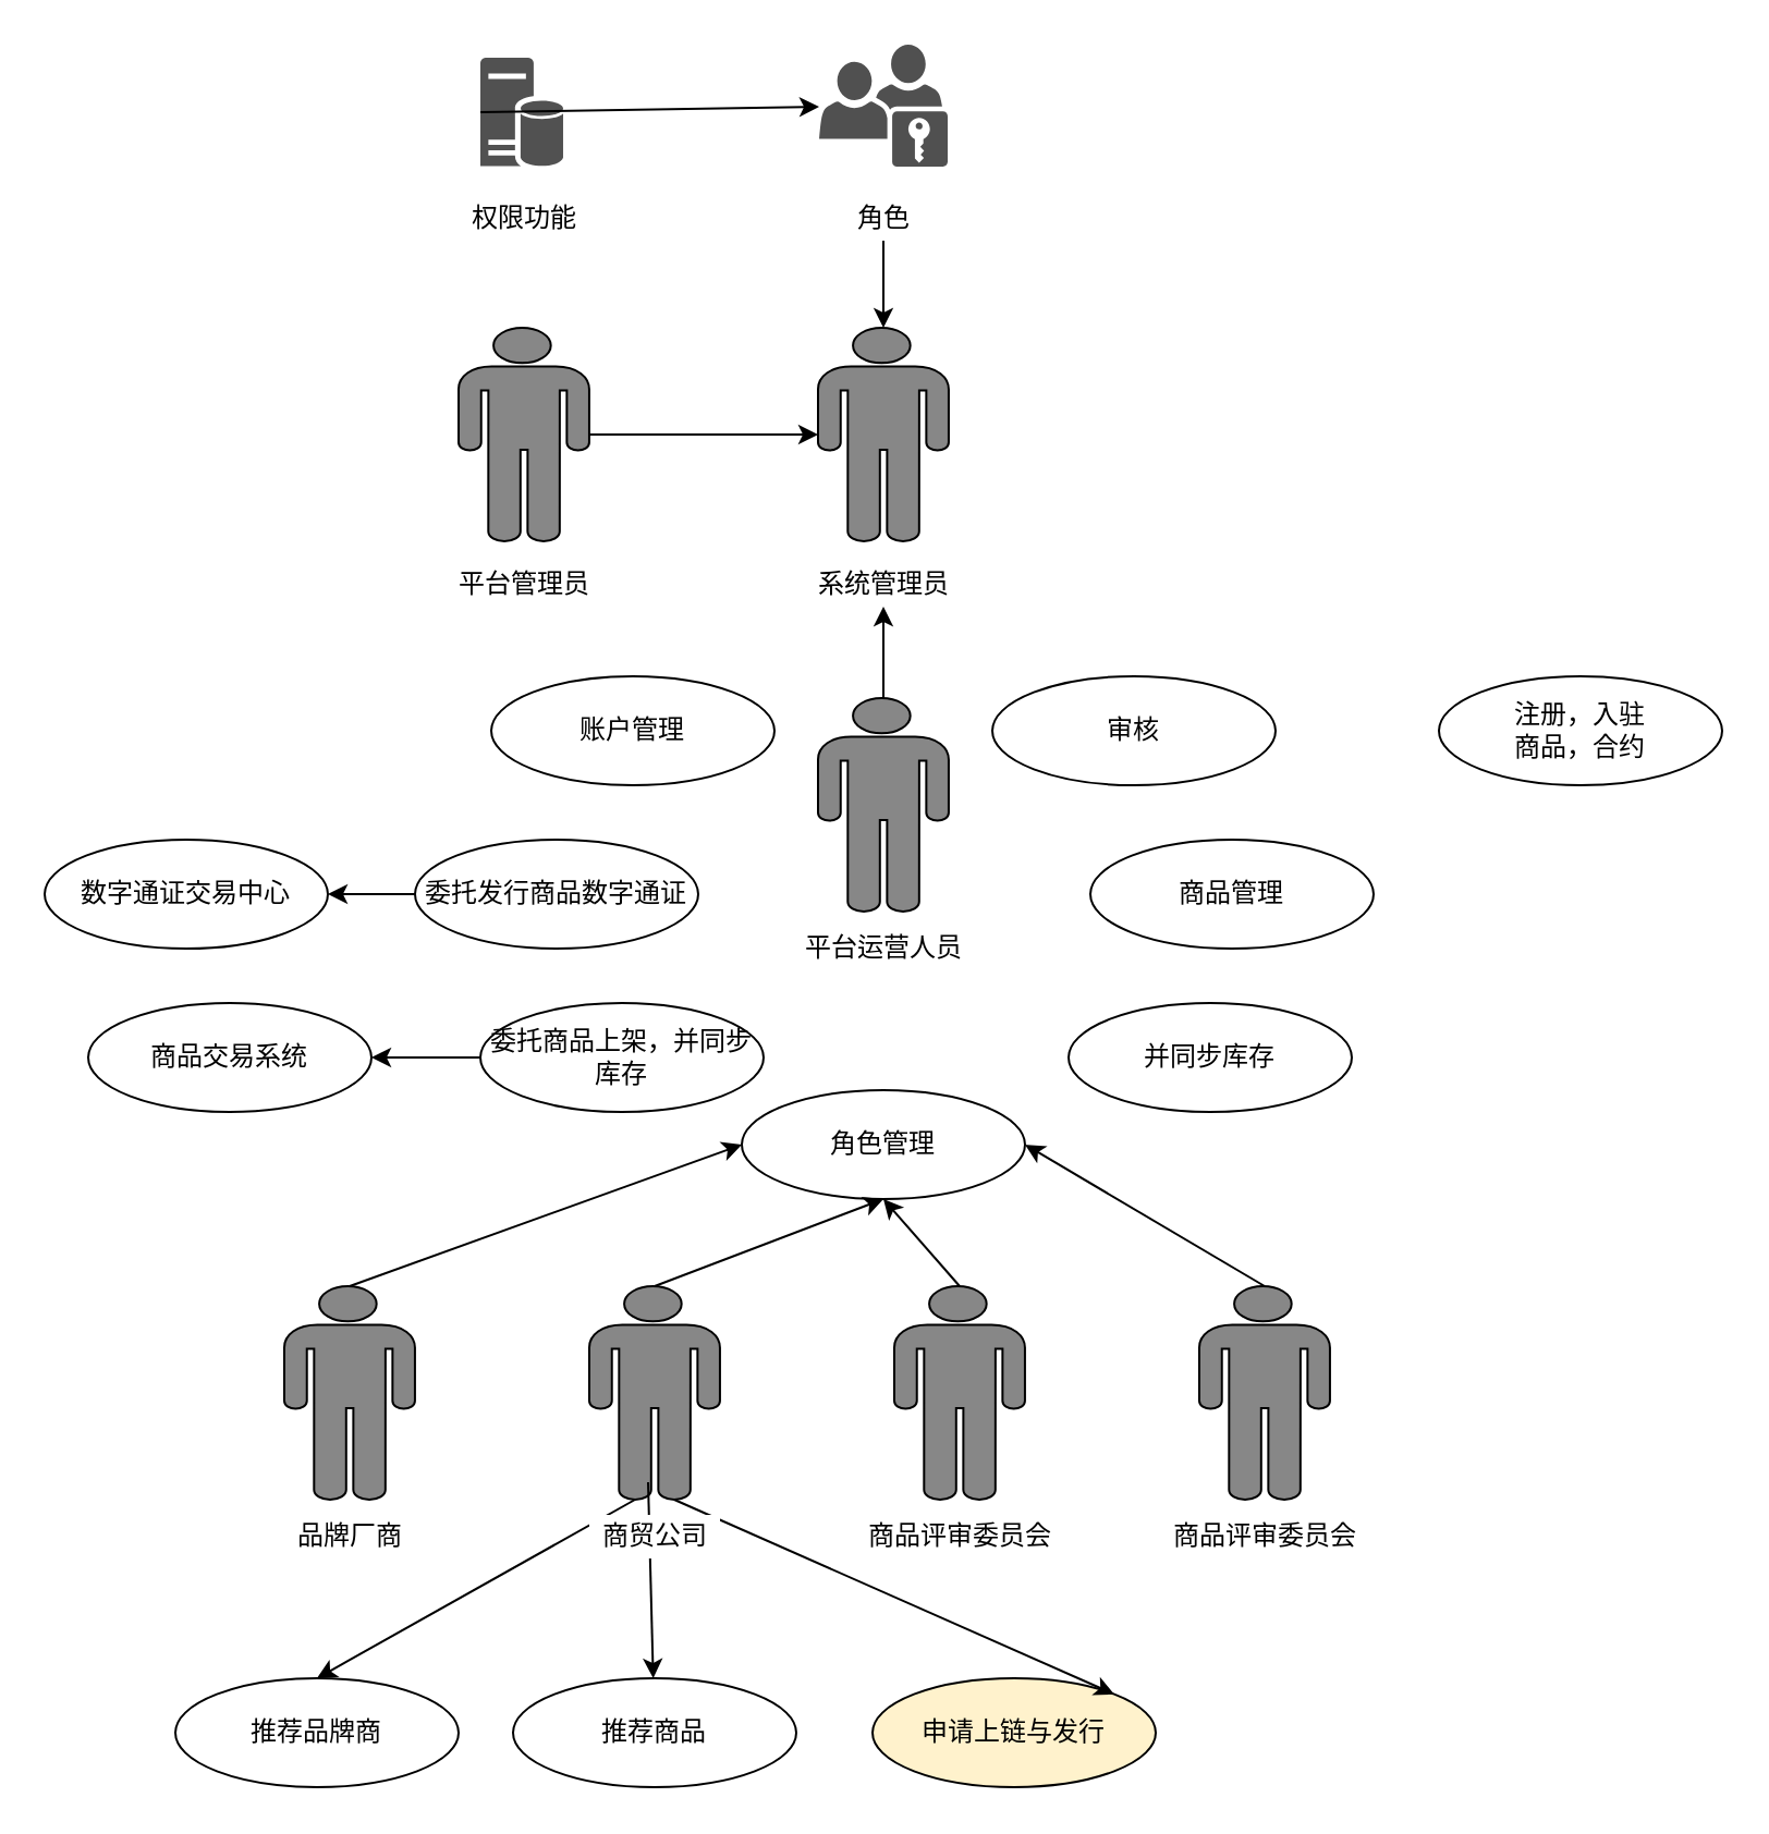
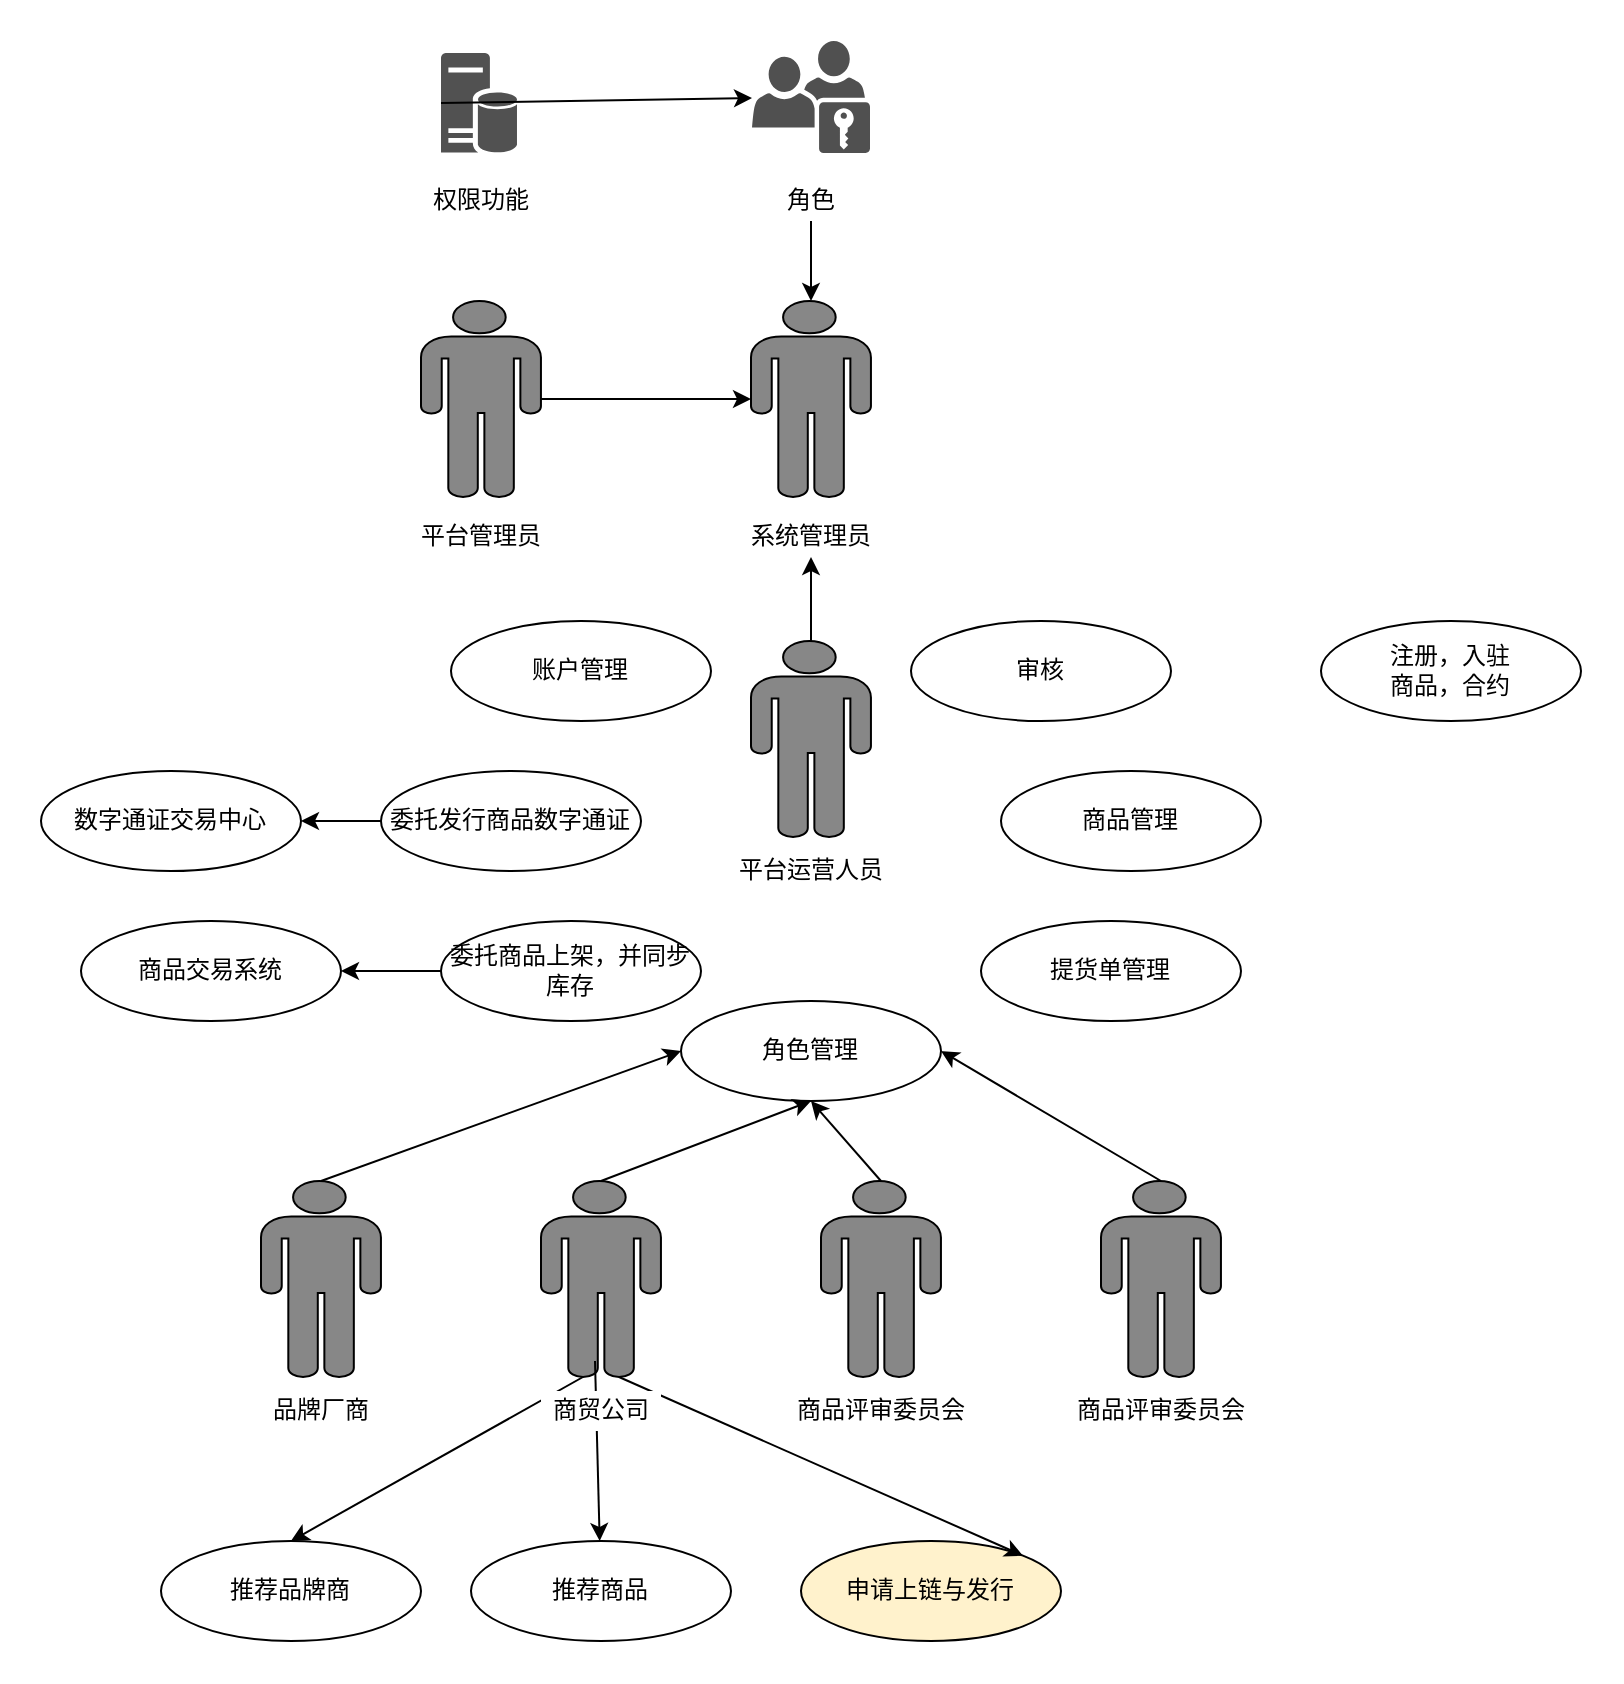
  <mxCell id="0" />
  <mxCell id="1" parent="0" />
  <mxCell id="2" value="" style="edgeStyle=orthogonalEdgeStyle;rounded=0;orthogonalLoop=1;jettySize=auto;html=1;entryX=0.5;entryY=0;entryDx=0;entryDy=0;entryPerimeter=0;" edge="1" parent="1" source="3" target="9"><mxGeometry relative="1" as="geometry"><mxPoint x="405" y="190" as="targetPoint" /></mxGeometry></mxCell>
  <mxCell id="3" value="角色" style="text;html=1;align=center;verticalAlign=middle;resizable=0;points=[];autosize=1;" vertex="1" parent="1"><mxGeometry x="385" y="90" width="40" height="20" as="geometry" /></mxCell>
  <mxCell id="4" value="" style="shape=mxgraph.signs.people.man_1;html=1;fillColor=#878787;strokeColor=#000000;verticalLabelPosition=bottom;verticalAlign=top;align=center;" vertex="1" parent="1"><mxGeometry x="210" y="150" width="60" height="98" as="geometry" /></mxCell>
  <mxCell id="5" value="平台管理员" style="text;html=1;align=center;verticalAlign=middle;resizable=0;points=[];autosize=1;" vertex="1" parent="1"><mxGeometry x="200" y="258" width="80" height="20" as="geometry" /></mxCell>
  <mxCell id="6" value="权限功能" style="text;html=1;align=center;verticalAlign=middle;resizable=0;points=[];autosize=1;" vertex="1" parent="1"><mxGeometry x="210" y="90" width="60" height="20" as="geometry" /></mxCell>
  <mxCell id="7" value="" style="shape=mxgraph.signs.people.man_1;html=1;fillColor=#878787;strokeColor=#000000;verticalLabelPosition=bottom;verticalAlign=top;align=center;" vertex="1" parent="1"><mxGeometry x="375" y="320" width="60" height="98" as="geometry" /></mxCell>
  <mxCell id="8" value="平台运营人员" style="text;html=1;align=center;verticalAlign=middle;resizable=0;points=[];autosize=1;" vertex="1" parent="1"><mxGeometry x="360" y="425" width="90" height="20" as="geometry" /></mxCell>
  <mxCell id="9" value="" style="shape=mxgraph.signs.people.man_1;html=1;fillColor=#878787;strokeColor=#000000;verticalLabelPosition=bottom;verticalAlign=top;align=center;" vertex="1" parent="1"><mxGeometry x="375" y="150" width="60" height="98" as="geometry" /></mxCell>
  <mxCell id="10" value="系统管理员" style="text;html=1;align=center;verticalAlign=middle;resizable=0;points=[];autosize=1;" vertex="1" parent="1"><mxGeometry x="365" y="258" width="80" height="20" as="geometry" /></mxCell>
  <mxCell id="11" value="" style="pointerEvents=1;shadow=0;dashed=0;html=1;strokeColor=none;fillColor=#505050;labelPosition=center;verticalLabelPosition=bottom;verticalAlign=top;outlineConnect=0;align=center;shape=mxgraph.office.users.role_group;" vertex="1" parent="1"><mxGeometry x="375.5" y="20" width="59" height="56" as="geometry" /></mxCell>
  <mxCell id="12" value="" style="pointerEvents=1;shadow=0;dashed=0;html=1;strokeColor=none;labelPosition=center;verticalLabelPosition=bottom;verticalAlign=top;align=center;fillColor=#515151;shape=mxgraph.mscae.enterprise.database_server" vertex="1" parent="1"><mxGeometry x="220" y="26" width="38" height="50" as="geometry" /></mxCell>
  <mxCell id="13" value="" style="endArrow=classic;html=1;entryX=0;entryY=0.5;entryDx=0;entryDy=0;entryPerimeter=0;exitX=1;exitY=0.5;exitDx=0;exitDy=0;exitPerimeter=0;" edge="1" parent="1" source="4" target="9"><mxGeometry width="50" height="50" relative="1" as="geometry"><mxPoint x="294.5" y="400" as="sourcePoint" /><mxPoint x="584.5" y="270" as="targetPoint" /></mxGeometry></mxCell>
  <mxCell id="14" value="" style="endArrow=classic;html=1;exitX=0.5;exitY=0;exitDx=0;exitDy=0;exitPerimeter=0;" edge="1" parent="1" source="7" target="10"><mxGeometry width="50" height="50" relative="1" as="geometry"><mxPoint x="304.5" y="410" as="sourcePoint" /><mxPoint x="402.54" y="318" as="targetPoint" /></mxGeometry></mxCell>
  <mxCell id="15" value="" style="endArrow=classic;html=1;exitX=0;exitY=0.5;exitDx=0;exitDy=0;exitPerimeter=0;" edge="1" parent="1" source="12" target="11"><mxGeometry width="50" height="50" relative="1" as="geometry"><mxPoint x="514.5" y="422" as="sourcePoint" /><mxPoint x="425.019" y="328" as="targetPoint" /></mxGeometry></mxCell>
  <mxCell id="16" value="审核" style="ellipse;whiteSpace=wrap;html=1;" vertex="1" parent="1"><mxGeometry x="455" y="310" width="130" height="50" as="geometry" /></mxCell>
  <mxCell id="17" value="注册，入驻&lt;br&gt;商品，合约" style="ellipse;whiteSpace=wrap;html=1;" vertex="1" parent="1"><mxGeometry x="660" y="310" width="130" height="50" as="geometry" /></mxCell>
  <mxCell id="18" value="角色管理" style="ellipse;whiteSpace=wrap;html=1;" vertex="1" parent="1"><mxGeometry x="340" y="500" width="130" height="50" as="geometry" /></mxCell>
  <mxCell id="19" value="" style="edgeStyle=orthogonalEdgeStyle;rounded=0;orthogonalLoop=1;jettySize=auto;html=1;" edge="1" parent="1" source="20" target="21"><mxGeometry relative="1" as="geometry" /></mxCell>
  <mxCell id="20" value="委托发行商品数字通证" style="ellipse;whiteSpace=wrap;html=1;" vertex="1" parent="1"><mxGeometry x="190" y="385" width="130" height="50" as="geometry" /></mxCell>
  <mxCell id="21" value="数字通证交易中心" style="ellipse;whiteSpace=wrap;html=1;" vertex="1" parent="1"><mxGeometry x="20" y="385" width="130" height="50" as="geometry" /></mxCell>
  <mxCell id="22" value="账户管理" style="ellipse;whiteSpace=wrap;html=1;" vertex="1" parent="1"><mxGeometry x="225" y="310" width="130" height="50" as="geometry" /></mxCell>
  <mxCell id="23" value="" style="edgeStyle=orthogonalEdgeStyle;rounded=0;orthogonalLoop=1;jettySize=auto;html=1;" edge="1" parent="1" source="24" target="25"><mxGeometry relative="1" as="geometry" /></mxCell>
  <mxCell id="24" value="委托商品上架，并同步库存" style="ellipse;whiteSpace=wrap;html=1;" vertex="1" parent="1"><mxGeometry x="220" y="460" width="130" height="50" as="geometry" /></mxCell>
  <mxCell id="25" value="商品交易系统" style="ellipse;whiteSpace=wrap;html=1;" vertex="1" parent="1"><mxGeometry x="40" y="460" width="130" height="50" as="geometry" /></mxCell>
  <mxCell id="26" value="商品管理" style="ellipse;whiteSpace=wrap;html=1;" vertex="1" parent="1"><mxGeometry x="500" y="385" width="130" height="50" as="geometry" /></mxCell>
- <mxCell id="27" value="并同步库存" style="ellipse;whiteSpace=wrap;html=1;" vertex="1" parent="1"><mxGeometry x="490" y="460" width="130" height="50" as="geometry" /></mxCell>
+ <mxCell id="27" value="提货单管理" style="ellipse;whiteSpace=wrap;html=1;" vertex="1" parent="1"><mxGeometry x="490" y="460" width="130" height="50" as="geometry" /></mxCell>
  <mxCell id="28" value="" style="shape=mxgraph.signs.people.man_1;html=1;fillColor=#878787;strokeColor=#000000;verticalLabelPosition=bottom;verticalAlign=top;align=center;" vertex="1" parent="1"><mxGeometry x="130" y="590" width="60" height="98" as="geometry" /></mxCell>
  <mxCell id="29" value="" style="shape=mxgraph.signs.people.man_1;html=1;fillColor=#878787;strokeColor=#000000;verticalLabelPosition=bottom;verticalAlign=top;align=center;" vertex="1" parent="1"><mxGeometry x="270" y="590" width="60" height="98" as="geometry" /></mxCell>
  <mxCell id="30" value="" style="shape=mxgraph.signs.people.man_1;html=1;fillColor=#878787;strokeColor=#000000;verticalLabelPosition=bottom;verticalAlign=top;align=center;" vertex="1" parent="1"><mxGeometry x="410" y="590" width="60" height="98" as="geometry" /></mxCell>
  <mxCell id="31" value="商品评审委员会" style="text;html=1;align=center;verticalAlign=middle;resizable=0;points=[];autosize=1;" vertex="1" parent="1"><mxGeometry x="390" y="695" width="100" height="20" as="geometry" /></mxCell>
  <mxCell id="32" value="" style="endArrow=classic;html=1;exitX=0.5;exitY=0;exitDx=0;exitDy=0;exitPerimeter=0;entryX=0;entryY=0.5;entryDx=0;entryDy=0;" edge="1" parent="1" source="28" target="18"><mxGeometry width="50" height="50" relative="1" as="geometry"><mxPoint x="380" y="490" as="sourcePoint" /><mxPoint x="430" y="440" as="targetPoint" /></mxGeometry></mxCell>
  <mxCell id="33" value="" style="endArrow=classic;html=1;exitX=0.5;exitY=0;exitDx=0;exitDy=0;exitPerimeter=0;entryX=0.5;entryY=1;entryDx=0;entryDy=0;" edge="1" parent="1" source="29" target="18"><mxGeometry width="50" height="50" relative="1" as="geometry"><mxPoint x="230" y="640" as="sourcePoint" /><mxPoint x="350" y="535" as="targetPoint" /></mxGeometry></mxCell>
  <mxCell id="34" value="" style="endArrow=classic;html=1;exitX=0.5;exitY=0;exitDx=0;exitDy=0;exitPerimeter=0;entryX=0.5;entryY=1;entryDx=0;entryDy=0;" edge="1" parent="1" source="30" target="18"><mxGeometry width="50" height="50" relative="1" as="geometry"><mxPoint x="420" y="640" as="sourcePoint" /><mxPoint x="415" y="560" as="targetPoint" /></mxGeometry></mxCell>
  <mxCell id="35" value="推荐商品" style="ellipse;whiteSpace=wrap;html=1;" vertex="1" parent="1"><mxGeometry x="235" y="770" width="130" height="50" as="geometry" /></mxCell>
  <mxCell id="36" value="推荐品牌商" style="ellipse;whiteSpace=wrap;html=1;" vertex="1" parent="1"><mxGeometry x="80" y="770" width="130" height="50" as="geometry" /></mxCell>
  <mxCell id="37" value="申请上链与发行" style="ellipse;whiteSpace=wrap;html=1;fillColor=#fff2cc;" vertex="1" parent="1"><mxGeometry x="400" y="770" width="130" height="50" as="geometry" /></mxCell>
  <mxCell id="38" value="" style="endArrow=classic;html=1;exitX=0.45;exitY=0.918;exitDx=0;exitDy=0;exitPerimeter=0;" edge="1" parent="1" target="35"><mxGeometry width="50" height="50" relative="1" as="geometry"><mxPoint x="297" y="679.964" as="sourcePoint" /><mxPoint x="490" y="515" as="targetPoint" /></mxGeometry></mxCell>
  <mxCell id="39" value="" style="endArrow=classic;html=1;exitX=0.35;exitY=1;exitDx=0;exitDy=0;exitPerimeter=0;entryX=0.5;entryY=0;entryDx=0;entryDy=0;" edge="1" parent="1" target="36"><mxGeometry width="50" height="50" relative="1" as="geometry"><mxPoint x="291" y="688" as="sourcePoint" /><mxPoint x="374.211" y="760.002" as="targetPoint" /></mxGeometry></mxCell>
  <mxCell id="40" value="" style="endArrow=classic;html=1;exitX=0.65;exitY=1;exitDx=0;exitDy=0;exitPerimeter=0;entryX=1;entryY=0;entryDx=0;entryDy=0;" edge="1" parent="1" target="37"><mxGeometry width="50" height="50" relative="1" as="geometry"><mxPoint x="309" y="688" as="sourcePoint" /><mxPoint x="239.038" y="837.322" as="targetPoint" /></mxGeometry></mxCell>
  <mxCell id="41" value="商贸公司" style="text;html=1;align=center;verticalAlign=middle;resizable=0;points=[];autosize=1;fillColor=#FFFFFF;" vertex="1" parent="1"><mxGeometry x="270" y="695" width="60" height="20" as="geometry" /></mxCell>
  <mxCell id="42" value="" style="shape=mxgraph.signs.people.man_1;html=1;fillColor=#878787;strokeColor=#000000;verticalLabelPosition=bottom;verticalAlign=top;align=center;" vertex="1" parent="1"><mxGeometry x="550" y="590" width="60" height="98" as="geometry" /></mxCell>
  <mxCell id="43" value="商品评审委员会" style="text;html=1;align=center;verticalAlign=middle;resizable=0;points=[];autosize=1;" vertex="1" parent="1"><mxGeometry x="530" y="695" width="100" height="20" as="geometry" /></mxCell>
  <mxCell id="44" value="" style="endArrow=classic;html=1;exitX=0.5;exitY=0;exitDx=0;exitDy=0;exitPerimeter=0;entryX=1;entryY=0.5;entryDx=0;entryDy=0;" edge="1" parent="1" source="42" target="18"><mxGeometry width="50" height="50" relative="1" as="geometry"><mxPoint x="450" y="600" as="sourcePoint" /><mxPoint x="415" y="560" as="targetPoint" /></mxGeometry></mxCell>
  <mxCell id="45" value="品牌厂商" style="text;html=1;align=center;verticalAlign=middle;resizable=0;points=[];autosize=1;fillColor=#FFFFFF;" vertex="1" parent="1"><mxGeometry x="130" y="695" width="60" height="20" as="geometry" /></mxCell>
